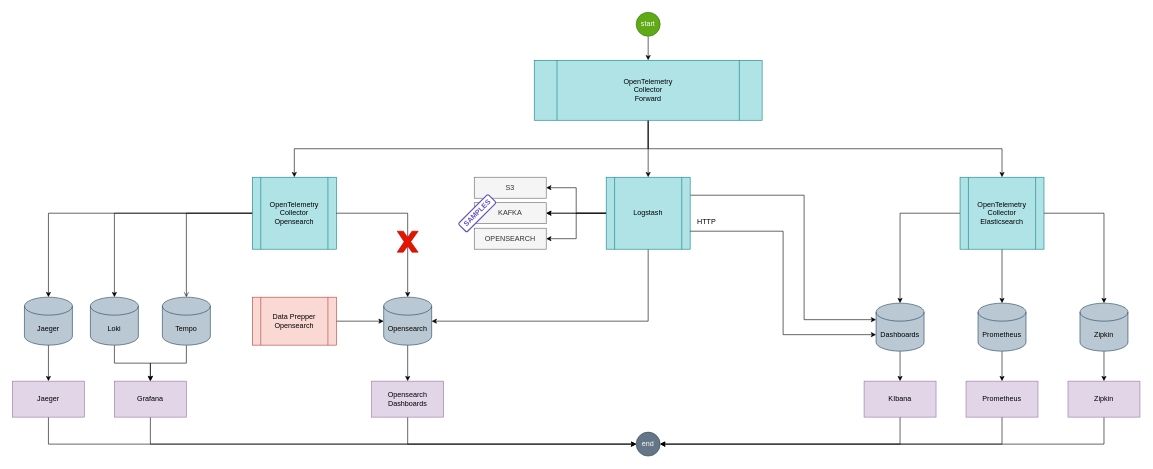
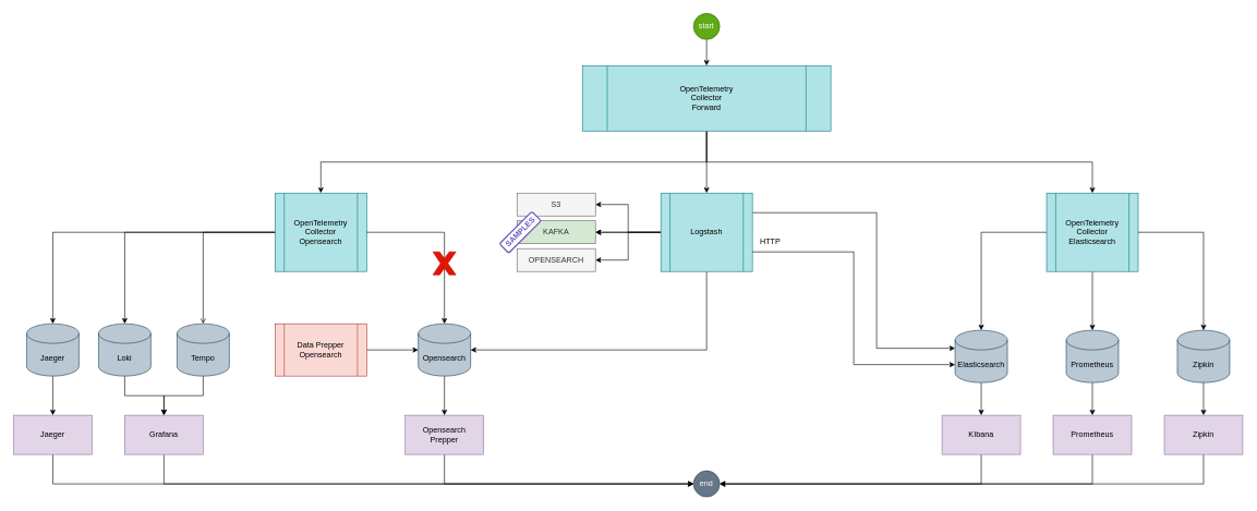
  <mxCell id="0" />
  <mxCell id="1" parent="0" />
  <mxCell id="2" value="" style="edgeStyle=orthogonalEdgeStyle;rounded=0;orthogonalLoop=1;jettySize=auto;html=1;exitX=0.5;exitY=1;exitDx=0;exitDy=0;" edge="1" parent="1" source="5" target="8"><mxGeometry relative="1" as="geometry" /></mxCell>
  <mxCell id="3" value="" style="edgeStyle=orthogonalEdgeStyle;rounded=0;orthogonalLoop=1;jettySize=auto;html=1;exitX=0.5;exitY=1;exitDx=0;exitDy=0;" edge="1" parent="1" source="5" target="15"><mxGeometry relative="1" as="geometry" /></mxCell>
  <mxCell id="4" value="" style="edgeStyle=orthogonalEdgeStyle;rounded=0;orthogonalLoop=1;jettySize=auto;html=1;exitX=0.5;exitY=1;exitDx=0;exitDy=0;" edge="1" parent="1" source="5" target="18"><mxGeometry relative="1" as="geometry" /></mxCell>
  <mxCell id="5" value="&lt;div&gt;OpenTelemetry&lt;/div&gt;&lt;div&gt;Collector&lt;/div&gt;&lt;div&gt;Forward&lt;/div&gt;" style="shape=process;whiteSpace=wrap;html=1;backgroundOutline=1;fillColor=#b0e3e6;strokeColor=#0e8088;" vertex="1" parent="1"><mxGeometry x="890" y="100" width="380" height="100" as="geometry" /></mxCell>
  <mxCell id="6" style="edgeStyle=orthogonalEdgeStyle;rounded=0;orthogonalLoop=1;jettySize=auto;html=1;" edge="1" parent="1" source="8" target="32"><mxGeometry relative="1" as="geometry" /></mxCell>
  <mxCell id="7" style="edgeStyle=orthogonalEdgeStyle;rounded=0;orthogonalLoop=1;jettySize=auto;html=1;" edge="1" parent="1" source="8" target="30"><mxGeometry relative="1" as="geometry" /></mxCell>
  <mxCell id="8" value="&lt;div&gt;OpenTelemetry&lt;/div&gt;&lt;div&gt;Collector&lt;/div&gt;&lt;div&gt;Elasticsearch&lt;/div&gt;" style="shape=process;whiteSpace=wrap;html=1;backgroundOutline=1;fillColor=#b0e3e6;strokeColor=#0e8088;" vertex="1" parent="1"><mxGeometry x="1600" y="295" width="140" height="120" as="geometry" /></mxCell>
  <mxCell id="9" value="" style="edgeStyle=orthogonalEdgeStyle;rounded=0;orthogonalLoop=1;jettySize=auto;html=1;" edge="1" parent="1" source="15" target="19"><mxGeometry relative="1" as="geometry" /></mxCell>
  <mxCell id="10" value="" style="edgeStyle=orthogonalEdgeStyle;rounded=0;orthogonalLoop=1;jettySize=auto;html=1;" edge="1" parent="1" source="15" target="20"><mxGeometry relative="1" as="geometry" /></mxCell>
  <mxCell id="11" value="" style="edgeStyle=orthogonalEdgeStyle;rounded=0;orthogonalLoop=1;jettySize=auto;html=1;" edge="1" parent="1" source="15" target="20"><mxGeometry relative="1" as="geometry" /></mxCell>
  <mxCell id="12" style="edgeStyle=orthogonalEdgeStyle;rounded=0;orthogonalLoop=1;jettySize=auto;html=1;exitX=0.5;exitY=1;exitDx=0;exitDy=0;entryX=1;entryY=0.5;entryDx=0;entryDy=0;entryPerimeter=0;" edge="1" parent="1" source="15" target="47"><mxGeometry relative="1" as="geometry"><mxPoint x="880" y="545" as="targetPoint" /></mxGeometry></mxCell>
  <mxCell id="13" style="edgeStyle=orthogonalEdgeStyle;rounded=0;orthogonalLoop=1;jettySize=auto;html=1;entryX=0;entryY=0;entryDx=0;entryDy=27.5;entryPerimeter=0;exitX=1;exitY=0.25;exitDx=0;exitDy=0;" edge="1" parent="1" source="15" target="32"><mxGeometry relative="1" as="geometry"><Array as="points"><mxPoint x="1340" y="325" /><mxPoint x="1340" y="533" /><mxPoint x="1460" y="533" /></Array></mxGeometry></mxCell>
  <mxCell id="14" style="edgeStyle=orthogonalEdgeStyle;rounded=0;orthogonalLoop=1;jettySize=auto;html=1;" edge="1" parent="1" source="15" target="58"><mxGeometry relative="1" as="geometry" /></mxCell>
  <mxCell id="15" value="Logstash" style="shape=process;whiteSpace=wrap;html=1;backgroundOutline=1;fillColor=#b0e3e6;strokeColor=#0e8088;" vertex="1" parent="1"><mxGeometry x="1010" y="295" width="140" height="120" as="geometry" /></mxCell>
  <mxCell id="16" style="edgeStyle=orthogonalEdgeStyle;rounded=0;orthogonalLoop=1;jettySize=auto;html=1;" edge="1" parent="1" source="18" target="24"><mxGeometry relative="1" as="geometry" /></mxCell>
  <mxCell id="17" style="edgeStyle=orthogonalEdgeStyle;rounded=0;orthogonalLoop=1;jettySize=auto;html=1;" edge="1" parent="1" source="18" target="26"><mxGeometry relative="1" as="geometry" /></mxCell>
  <mxCell id="18" value="&lt;div&gt;OpenTelemetry&lt;/div&gt;&lt;div&gt;Collector&lt;/div&gt;&lt;div&gt;Opensearch&lt;/div&gt;" style="shape=process;whiteSpace=wrap;html=1;backgroundOutline=1;fillColor=#b0e3e6;strokeColor=#0e8088;" vertex="1" parent="1"><mxGeometry x="420" y="295" width="140" height="120" as="geometry" /></mxCell>
  <mxCell id="19" value="S3" style="whiteSpace=wrap;html=1;fillColor=#f5f5f5;fontColor=#333333;strokeColor=#666666;" vertex="1" parent="1"><mxGeometry x="790" y="295" width="120" height="35" as="geometry" /></mxCell>
- <mxCell id="20" value="KAFKA" style="whiteSpace=wrap;html=1;fillColor=#f5f5f5;fontColor=#333333;strokeColor=#666666;" vertex="1" parent="1"><mxGeometry x="790" y="337.5" width="120" height="35" as="geometry" /></mxCell>
+ <mxCell id="20" value="KAFKA" style="whiteSpace=wrap;html=1;fillColor=#d5e8d4;fontColor=#333333;strokeColor=#666666;" vertex="1" parent="1"><mxGeometry x="790" y="337.5" width="120" height="35" as="geometry" /></mxCell>
  <mxCell id="21" style="edgeStyle=orthogonalEdgeStyle;rounded=0;orthogonalLoop=1;jettySize=auto;html=1;" edge="1" parent="1" source="22" target="43"><mxGeometry relative="1" as="geometry" /></mxCell>
  <mxCell id="22" value="Zipkin" style="shape=cylinder3;whiteSpace=wrap;html=1;boundedLbl=1;backgroundOutline=1;size=15;fillColor=#bac8d3;strokeColor=#23445d;" vertex="1" parent="1"><mxGeometry x="1800" y="505" width="80" height="80" as="geometry" /></mxCell>
  <mxCell id="23" style="edgeStyle=orthogonalEdgeStyle;rounded=0;orthogonalLoop=1;jettySize=auto;html=1;" edge="1" parent="1" source="24" target="51"><mxGeometry relative="1" as="geometry" /></mxCell>
  <mxCell id="24" value="Jaeger" style="shape=cylinder3;whiteSpace=wrap;html=1;boundedLbl=1;backgroundOutline=1;size=15;fillColor=#bac8d3;strokeColor=#23445d;" vertex="1" parent="1"><mxGeometry x="40" y="495" width="80" height="80" as="geometry" /></mxCell>
  <mxCell id="25" style="edgeStyle=orthogonalEdgeStyle;rounded=0;orthogonalLoop=1;jettySize=auto;html=1;" edge="1" parent="1" source="26" target="36"><mxGeometry relative="1" as="geometry" /></mxCell>
  <mxCell id="26" value="Loki" style="shape=cylinder3;whiteSpace=wrap;html=1;boundedLbl=1;backgroundOutline=1;size=15;fillColor=#bac8d3;strokeColor=#23445d;" vertex="1" parent="1"><mxGeometry x="150" y="495" width="80" height="80" as="geometry" /></mxCell>
  <mxCell id="27" style="edgeStyle=orthogonalEdgeStyle;rounded=0;orthogonalLoop=1;jettySize=auto;html=1;" edge="1" parent="1" source="28" target="36"><mxGeometry relative="1" as="geometry" /></mxCell>
  <mxCell id="28" value="Tempo" style="shape=cylinder3;whiteSpace=wrap;html=1;boundedLbl=1;backgroundOutline=1;size=15;fillColor=#bac8d3;strokeColor=#23445d;" vertex="1" parent="1"><mxGeometry x="270" y="495" width="80" height="80" as="geometry" /></mxCell>
  <mxCell id="29" style="edgeStyle=orthogonalEdgeStyle;rounded=0;orthogonalLoop=1;jettySize=auto;html=1;" edge="1" parent="1" source="30" target="45"><mxGeometry relative="1" as="geometry" /></mxCell>
  <mxCell id="30" value="Prometheus" style="shape=cylinder3;whiteSpace=wrap;html=1;boundedLbl=1;backgroundOutline=1;size=15;fillColor=#bac8d3;strokeColor=#23445d;" vertex="1" parent="1"><mxGeometry x="1630" y="505" width="80" height="80" as="geometry" /></mxCell>
  <mxCell id="31" style="edgeStyle=orthogonalEdgeStyle;rounded=0;orthogonalLoop=1;jettySize=auto;html=1;" edge="1" parent="1" source="32" target="34"><mxGeometry relative="1" as="geometry" /></mxCell>
- <mxCell id="32" value="Dashboards" style="shape=cylinder3;whiteSpace=wrap;html=1;boundedLbl=1;backgroundOutline=1;size=15;fillColor=#bac8d3;strokeColor=#23445d;" vertex="1" parent="1"><mxGeometry x="1460" y="505" width="80" height="80" as="geometry" /></mxCell>
+ <mxCell id="32" value="Elasticsearch" style="shape=cylinder3;whiteSpace=wrap;html=1;boundedLbl=1;backgroundOutline=1;size=15;fillColor=#bac8d3;strokeColor=#23445d;" vertex="1" parent="1"><mxGeometry x="1460" y="505" width="80" height="80" as="geometry" /></mxCell>
  <mxCell id="33" style="edgeStyle=orthogonalEdgeStyle;rounded=0;orthogonalLoop=1;jettySize=auto;html=1;entryX=1;entryY=0.5;entryDx=0;entryDy=0;exitX=0.5;exitY=1;exitDx=0;exitDy=0;" edge="1" parent="1" source="34" target="54"><mxGeometry relative="1" as="geometry" /></mxCell>
  <mxCell id="34" value="KIbana" style="whiteSpace=wrap;html=1;fillColor=#e1d5e7;strokeColor=#9673a6;" vertex="1" parent="1"><mxGeometry x="1440" y="635" width="120" height="60" as="geometry" /></mxCell>
  <mxCell id="35" style="edgeStyle=orthogonalEdgeStyle;rounded=0;orthogonalLoop=1;jettySize=auto;html=1;entryX=0;entryY=0.5;entryDx=0;entryDy=0;exitX=0.5;exitY=1;exitDx=0;exitDy=0;" edge="1" parent="1" source="36" target="54"><mxGeometry relative="1" as="geometry" /></mxCell>
  <mxCell id="36" value="Grafana" style="whiteSpace=wrap;html=1;fillColor=#e1d5e7;strokeColor=#9673a6;" vertex="1" parent="1"><mxGeometry x="190" y="635" width="120" height="60" as="geometry" /></mxCell>
  <mxCell id="37" style="edgeStyle=orthogonalEdgeStyle;rounded=0;orthogonalLoop=1;jettySize=auto;html=1;entryX=0;entryY=0.5;entryDx=0;entryDy=0;exitX=0.5;exitY=1;exitDx=0;exitDy=0;" edge="1" parent="1" source="38" target="54"><mxGeometry relative="1" as="geometry" /></mxCell>
- <mxCell id="38" value="&lt;div&gt;Opensearch&lt;/div&gt;&lt;div&gt;Dashboards&lt;/div&gt;" style="whiteSpace=wrap;html=1;fillColor=#e1d5e7;strokeColor=#9673a6;" vertex="1" parent="1"><mxGeometry x="619" y="635" width="120" height="60" as="geometry" /></mxCell>
+ <mxCell id="38" value="&lt;div&gt;Opensearch&lt;/div&gt;&lt;div&gt;Prepper&lt;/div&gt;" style="whiteSpace=wrap;html=1;fillColor=#e1d5e7;strokeColor=#9673a6;" vertex="1" parent="1"><mxGeometry x="619" y="635" width="120" height="60" as="geometry" /></mxCell>
  <mxCell id="39" style="edgeStyle=orthogonalEdgeStyle;rounded=0;orthogonalLoop=1;jettySize=auto;html=1;entryX=0;entryY=0.5;entryDx=0;entryDy=0;entryPerimeter=0;" edge="1" parent="1" source="40" target="47"><mxGeometry relative="1" as="geometry" /></mxCell>
  <mxCell id="40" value="&lt;div&gt;Data Prepper&lt;/div&gt;&lt;div&gt;Opensearch&lt;/div&gt;" style="shape=process;whiteSpace=wrap;html=1;backgroundOutline=1;fillColor=#fad9d5;strokeColor=#ae4132;" vertex="1" parent="1"><mxGeometry x="420" y="495" width="140" height="80" as="geometry" /></mxCell>
  <mxCell id="41" style="edgeStyle=orthogonalEdgeStyle;rounded=0;orthogonalLoop=1;jettySize=auto;html=1;" edge="1" parent="1" source="8" target="22"><mxGeometry relative="1" as="geometry" /></mxCell>
  <mxCell id="42" style="edgeStyle=orthogonalEdgeStyle;rounded=0;orthogonalLoop=1;jettySize=auto;html=1;entryX=1;entryY=0.5;entryDx=0;entryDy=0;exitX=0.5;exitY=1;exitDx=0;exitDy=0;" edge="1" parent="1" source="43" target="54"><mxGeometry relative="1" as="geometry" /></mxCell>
  <mxCell id="43" value="Zipkin" style="whiteSpace=wrap;html=1;fillColor=#e1d5e7;strokeColor=#9673a6;" vertex="1" parent="1"><mxGeometry x="1780" y="635" width="120" height="60" as="geometry" /></mxCell>
  <mxCell id="44" style="edgeStyle=orthogonalEdgeStyle;rounded=0;orthogonalLoop=1;jettySize=auto;html=1;entryX=1;entryY=0.5;entryDx=0;entryDy=0;exitX=0.5;exitY=1;exitDx=0;exitDy=0;" edge="1" parent="1" source="45" target="54"><mxGeometry relative="1" as="geometry" /></mxCell>
  <mxCell id="45" value="Prometheus" style="whiteSpace=wrap;html=1;fillColor=#e1d5e7;strokeColor=#9673a6;" vertex="1" parent="1"><mxGeometry x="1610" y="635" width="120" height="60" as="geometry" /></mxCell>
  <mxCell id="46" style="edgeStyle=orthogonalEdgeStyle;rounded=0;orthogonalLoop=1;jettySize=auto;html=1;" edge="1" parent="1" source="47" target="38"><mxGeometry relative="1" as="geometry" /></mxCell>
  <mxCell id="47" value="Opensearch" style="shape=cylinder3;whiteSpace=wrap;html=1;boundedLbl=1;backgroundOutline=1;size=15;fillColor=#bac8d3;strokeColor=#23445d;" vertex="1" parent="1"><mxGeometry x="639" y="495" width="80" height="80" as="geometry" /></mxCell>
  <mxCell id="48" value="HTTP" style="text;html=1;align=center;verticalAlign=middle;resizable=0;points=[];autosize=1;strokeColor=none;fillColor=none;" vertex="1" parent="1"><mxGeometry x="1152" y="355" width="50" height="30" as="geometry" /></mxCell>
  <mxCell id="49" style="edgeStyle=orthogonalEdgeStyle;rounded=0;orthogonalLoop=1;jettySize=auto;html=1;entryX=0.5;entryY=0;entryDx=0;entryDy=0;entryPerimeter=0;endArrow=open;" edge="1" parent="1" source="18" target="28"><mxGeometry relative="1" as="geometry" /></mxCell>
  <mxCell id="50" style="edgeStyle=orthogonalEdgeStyle;rounded=0;orthogonalLoop=1;jettySize=auto;html=1;entryX=0;entryY=0.5;entryDx=0;entryDy=0;exitX=0.5;exitY=1;exitDx=0;exitDy=0;" edge="1" parent="1" source="51" target="54"><mxGeometry relative="1" as="geometry" /></mxCell>
  <mxCell id="51" value="Jaeger" style="whiteSpace=wrap;html=1;fillColor=#e1d5e7;strokeColor=#9673a6;" vertex="1" parent="1"><mxGeometry x="20" y="635" width="120" height="60" as="geometry" /></mxCell>
  <mxCell id="52" style="edgeStyle=orthogonalEdgeStyle;rounded=0;orthogonalLoop=1;jettySize=auto;html=1;" edge="1" parent="1" source="53" target="5"><mxGeometry relative="1" as="geometry" /></mxCell>
  <mxCell id="53" value="start" style="ellipse;whiteSpace=wrap;html=1;fillColor=#60a917;strokeColor=#2D7600;fontColor=#ffffff;" vertex="1" parent="1"><mxGeometry x="1060" y="20" width="40" height="40" as="geometry" /></mxCell>
  <mxCell id="54" value="end" style="ellipse;whiteSpace=wrap;html=1;fillColor=#647687;fontColor=#ffffff;strokeColor=#314354;" vertex="1" parent="1"><mxGeometry x="1060" y="720" width="40" height="40" as="geometry" /></mxCell>
  <mxCell id="55" style="edgeStyle=orthogonalEdgeStyle;rounded=0;orthogonalLoop=1;jettySize=auto;html=1;entryX=0;entryY=0;entryDx=0;entryDy=52.5;entryPerimeter=0;exitX=1;exitY=0.75;exitDx=0;exitDy=0;" edge="1" parent="1" source="15" target="32"><mxGeometry relative="1" as="geometry" /></mxCell>
  <mxCell id="56" style="edgeStyle=orthogonalEdgeStyle;rounded=0;orthogonalLoop=1;jettySize=auto;html=1;entryX=0.5;entryY=0;entryDx=0;entryDy=0;entryPerimeter=0;" edge="1" parent="1" source="18" target="47"><mxGeometry relative="1" as="geometry" /></mxCell>
  <mxCell id="57" value="" style="verticalLabelPosition=bottom;verticalAlign=top;html=1;shape=mxgraph.basic.x;fillColor=#e51400;strokeColor=#B20000;fontColor=#ffffff;" vertex="1" parent="1"><mxGeometry x="661.5" y="385" width="35" height="35" as="geometry" /></mxCell>
  <mxCell id="58" value="OPENSEARCH" style="whiteSpace=wrap;html=1;fillColor=#f5f5f5;fontColor=#333333;strokeColor=#666666;" vertex="1" parent="1"><mxGeometry x="790" y="380" width="120" height="35" as="geometry" /></mxCell>
  <mxCell id="59" value="SAMPLES" style="dashed=0;html=1;rounded=1;strokeColor=light-dark(#6554C0,#FF3333);fontSize=12;align=center;fontStyle=1;strokeWidth=2;fontColor=light-dark(#6554C0,#FF3333);rotation=-45;" vertex="1" parent="1"><mxGeometry x="760" y="345" width="70" height="20" as="geometry" /></mxCell>
